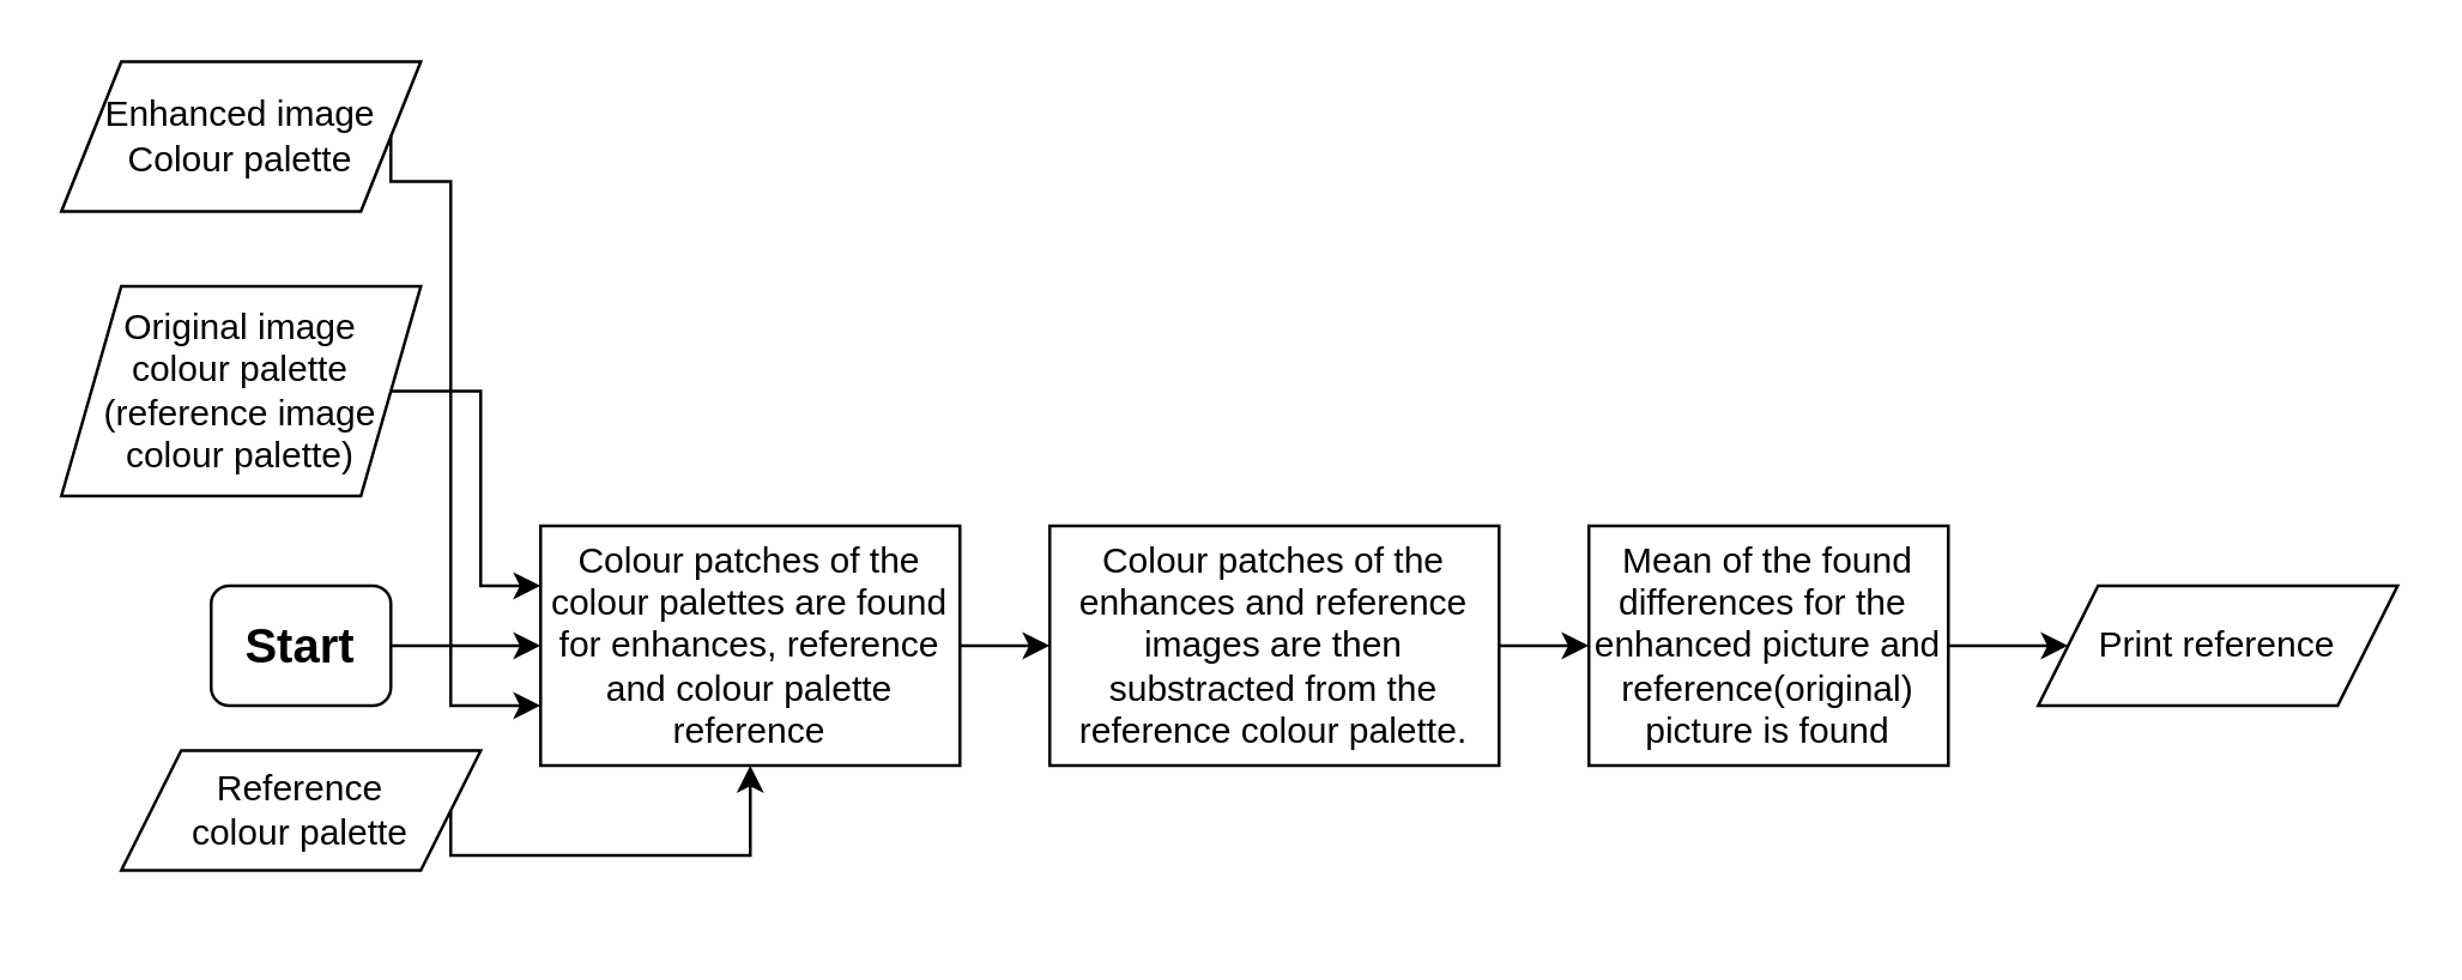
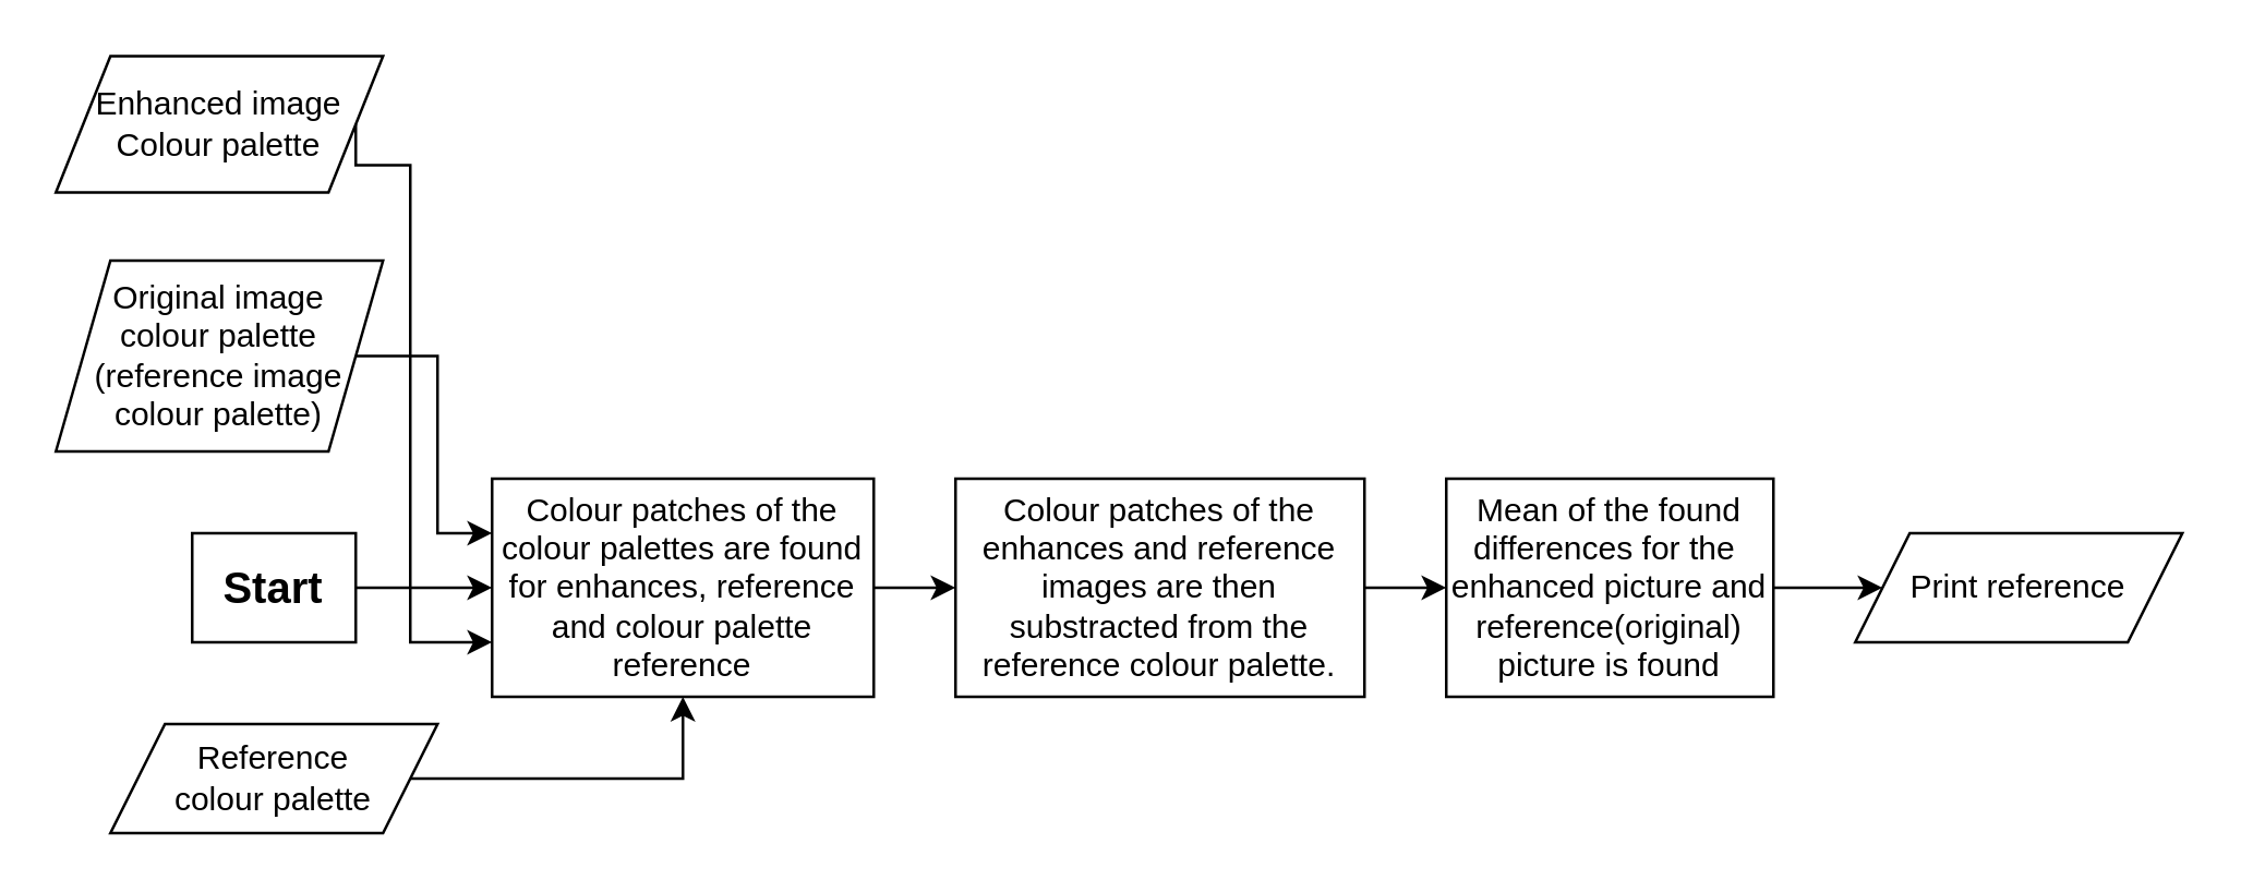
  <mxCell id="0" />
  <mxCell id="1" parent="0" />
  <mxCell id="2" style="edgeStyle=orthogonalEdgeStyle;rounded=0;orthogonalLoop=1;jettySize=auto;html=1;exitX=1;exitY=0.5;exitDx=0;exitDy=0;entryX=0;entryY=0.25;entryDx=0;entryDy=0;" edge="1" parent="1" source="3" target="10"><mxGeometry relative="1" as="geometry"><Array as="points"><mxPoint x="160" y="130" /><mxPoint x="160" y="195" /></Array></mxGeometry></mxCell>
  <mxCell id="3" value="Original image &lt;br&gt;colour palette&lt;br&gt;(reference image colour palette)" style="shape=parallelogram;perimeter=parallelogramPerimeter;whiteSpace=wrap;html=1;fixedSize=1;" vertex="1" parent="1"><mxGeometry x="20" y="95" width="120" height="70" as="geometry" /></mxCell>
  <mxCell id="4" style="edgeStyle=orthogonalEdgeStyle;rounded=0;orthogonalLoop=1;jettySize=auto;html=1;exitX=1;exitY=0.5;exitDx=0;exitDy=0;entryX=0;entryY=0.75;entryDx=0;entryDy=0;" edge="1" parent="1" source="5" target="10"><mxGeometry relative="1" as="geometry"><Array as="points"><mxPoint x="150" y="60" /><mxPoint x="150" y="235" /></Array></mxGeometry></mxCell>
  <mxCell id="5" value="Enhanced image&lt;br&gt;Colour palette" style="shape=parallelogram;perimeter=parallelogramPerimeter;whiteSpace=wrap;html=1;fixedSize=1;" vertex="1" parent="1"><mxGeometry x="20" y="20" width="120" height="50" as="geometry" /></mxCell>
  <mxCell id="6" style="edgeStyle=orthogonalEdgeStyle;rounded=0;orthogonalLoop=1;jettySize=auto;html=1;exitX=1;exitY=0.5;exitDx=0;exitDy=0;entryX=0;entryY=0.5;entryDx=0;entryDy=0;" edge="1" parent="1" source="7" target="10"><mxGeometry relative="1" as="geometry" /></mxCell>
- <mxCell id="7" value="&lt;b&gt;&lt;font style=&quot;font-size: 16px;&quot;&gt;Start&lt;/font&gt;&lt;/b&gt;" style="rounded=1;whiteSpace=wrap;html=1;" vertex="1" parent="1"><mxGeometry x="70" y="195" width="60" height="40" as="geometry" /></mxCell>
+ <mxCell id="7" value="&lt;b&gt;&lt;font style=&quot;font-size: 16px;&quot;&gt;Start&lt;/font&gt;&lt;/b&gt;" style="whiteSpace=wrap;html=1;rounded=0;" vertex="1" parent="1"><mxGeometry x="70" y="195" width="60" height="40" as="geometry" /></mxCell>
  <mxCell id="8" value="Print reference" style="shape=parallelogram;perimeter=parallelogramPerimeter;whiteSpace=wrap;html=1;fixedSize=1;" vertex="1" parent="1"><mxGeometry x="680" y="195" width="120" height="40" as="geometry" /></mxCell>
  <mxCell id="9" style="edgeStyle=orthogonalEdgeStyle;rounded=0;orthogonalLoop=1;jettySize=auto;html=1;exitX=1;exitY=0.5;exitDx=0;exitDy=0;entryX=0;entryY=0.5;entryDx=0;entryDy=0;" edge="1" parent="1" source="10" target="12"><mxGeometry relative="1" as="geometry" /></mxCell>
  <mxCell id="10" value="Colour patches of the colour palettes are found for enhances, reference and colour palette reference" style="rounded=0;whiteSpace=wrap;html=1;" vertex="1" parent="1"><mxGeometry x="180" y="175" width="140" height="80" as="geometry" /></mxCell>
  <mxCell id="11" style="edgeStyle=orthogonalEdgeStyle;rounded=0;orthogonalLoop=1;jettySize=auto;html=1;exitX=1;exitY=0.5;exitDx=0;exitDy=0;entryX=0;entryY=0.5;entryDx=0;entryDy=0;" edge="1" parent="1" source="12" target="14"><mxGeometry relative="1" as="geometry" /></mxCell>
  <mxCell id="12" value="Colour patches of the enhances and reference images are then substracted from the reference colour palette." style="whiteSpace=wrap;html=1;rounded=0;" vertex="1" parent="1"><mxGeometry x="350" y="175" width="150" height="80" as="geometry" /></mxCell>
  <mxCell id="13" style="edgeStyle=orthogonalEdgeStyle;rounded=0;orthogonalLoop=1;jettySize=auto;html=1;exitX=1;exitY=0.5;exitDx=0;exitDy=0;entryX=0;entryY=0.5;entryDx=0;entryDy=0;" edge="1" parent="1" source="14" target="8"><mxGeometry relative="1" as="geometry" /></mxCell>
  <mxCell id="14" value="Mean of the found differences for the&amp;nbsp; enhanced picture and reference(original) picture is found" style="whiteSpace=wrap;html=1;rounded=0;" vertex="1" parent="1"><mxGeometry x="530" y="175" width="120" height="80" as="geometry" /></mxCell>
  <mxCell id="15" style="edgeStyle=orthogonalEdgeStyle;rounded=0;orthogonalLoop=1;jettySize=auto;html=1;exitX=1;exitY=0.5;exitDx=0;exitDy=0;entryX=0.5;entryY=1;entryDx=0;entryDy=0;" edge="1" parent="1" source="16" target="10"><mxGeometry relative="1" as="geometry"><Array as="points"><mxPoint x="250" y="285" /></Array></mxGeometry></mxCell>
- <mxCell id="16" value="Reference &lt;br&gt;colour palette" style="shape=parallelogram;perimeter=parallelogramPerimeter;whiteSpace=wrap;html=1;fixedSize=1;" vertex="1" parent="1"><mxGeometry x="40" y="250" width="120" height="40" as="geometry" /></mxCell>
+ <mxCell id="16" value="Reference &lt;br&gt;colour palette" style="shape=parallelogram;perimeter=parallelogramPerimeter;whiteSpace=wrap;html=1;fixedSize=1;" vertex="1" parent="1"><mxGeometry y="265" width="120" height="40" as="geometry" x="40" /></mxCell>
